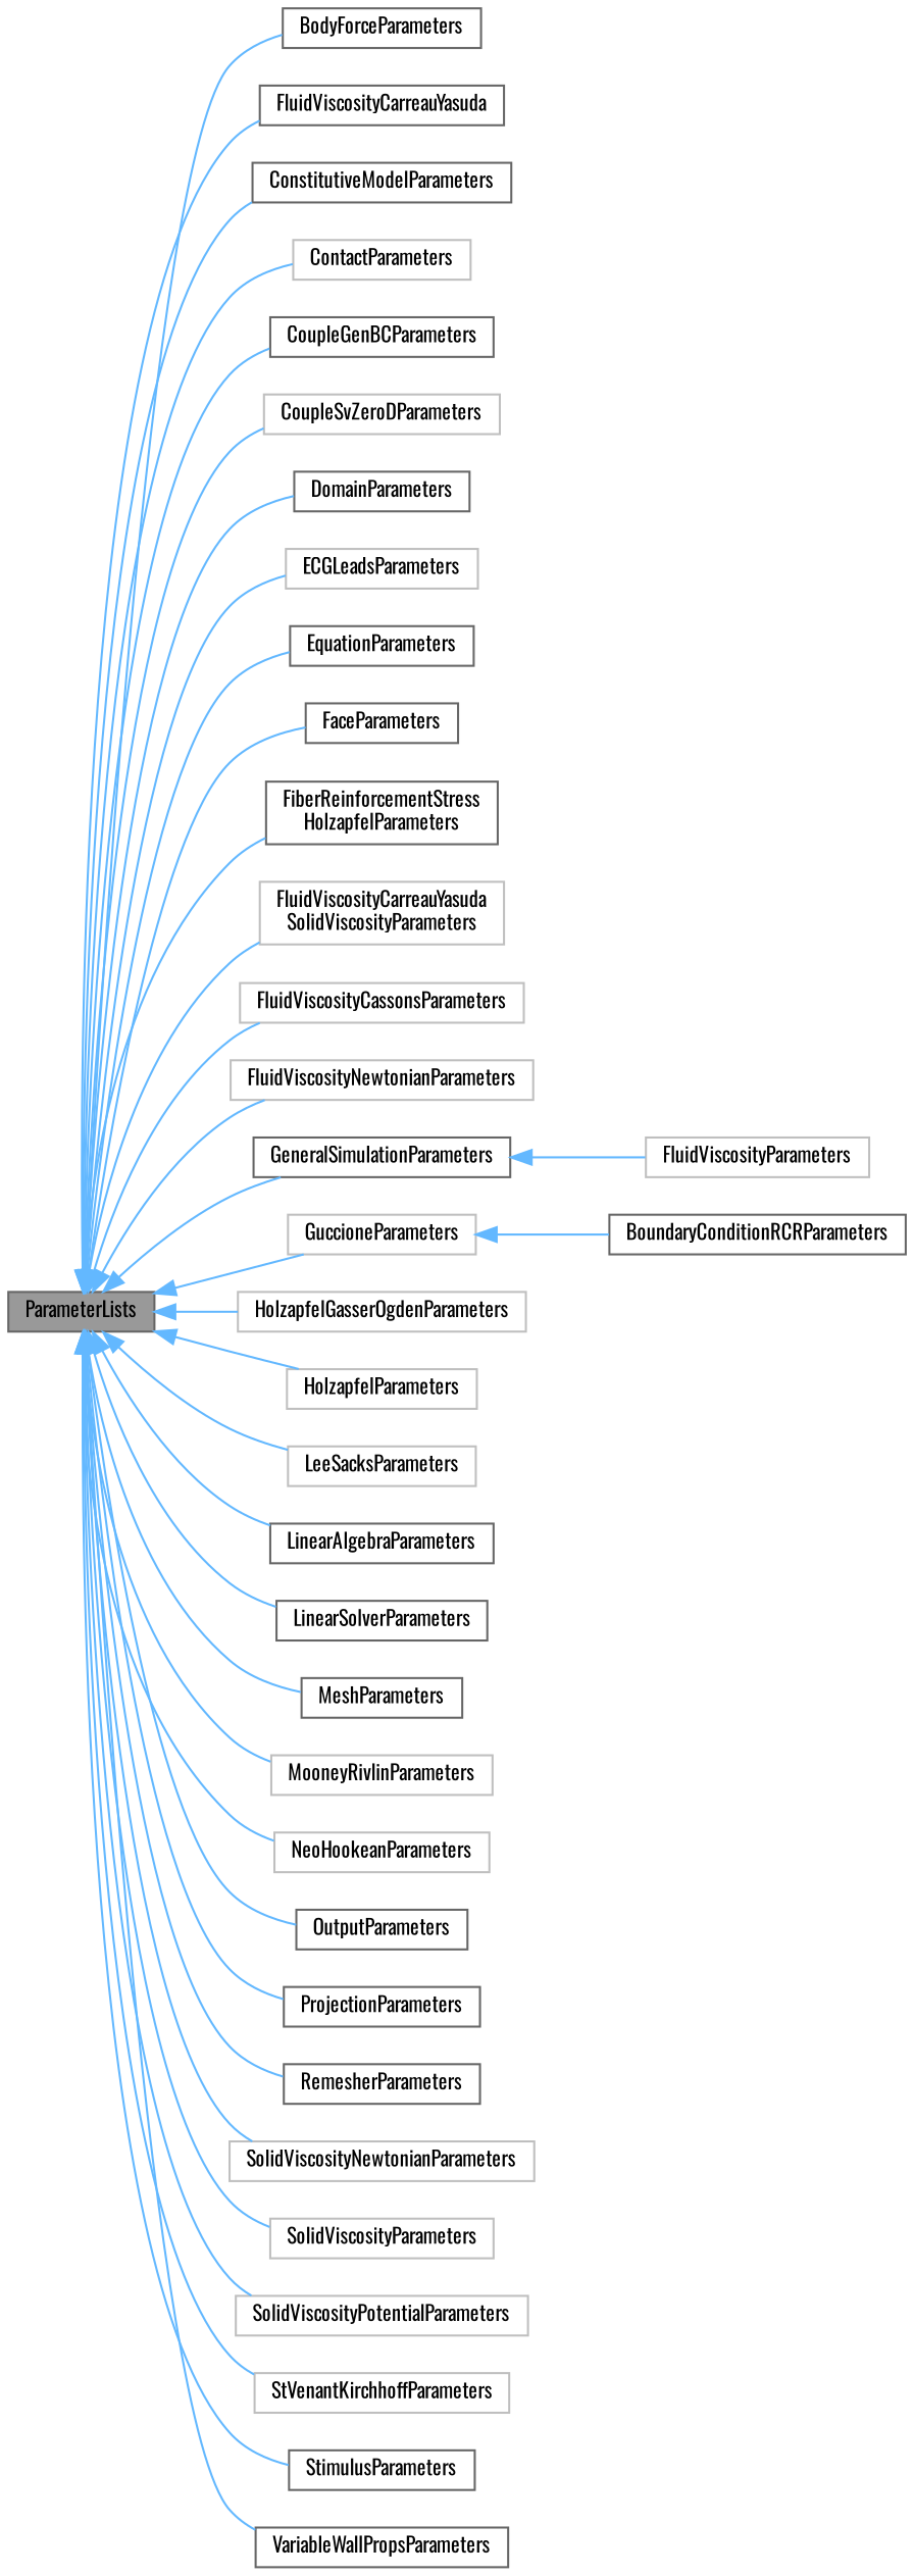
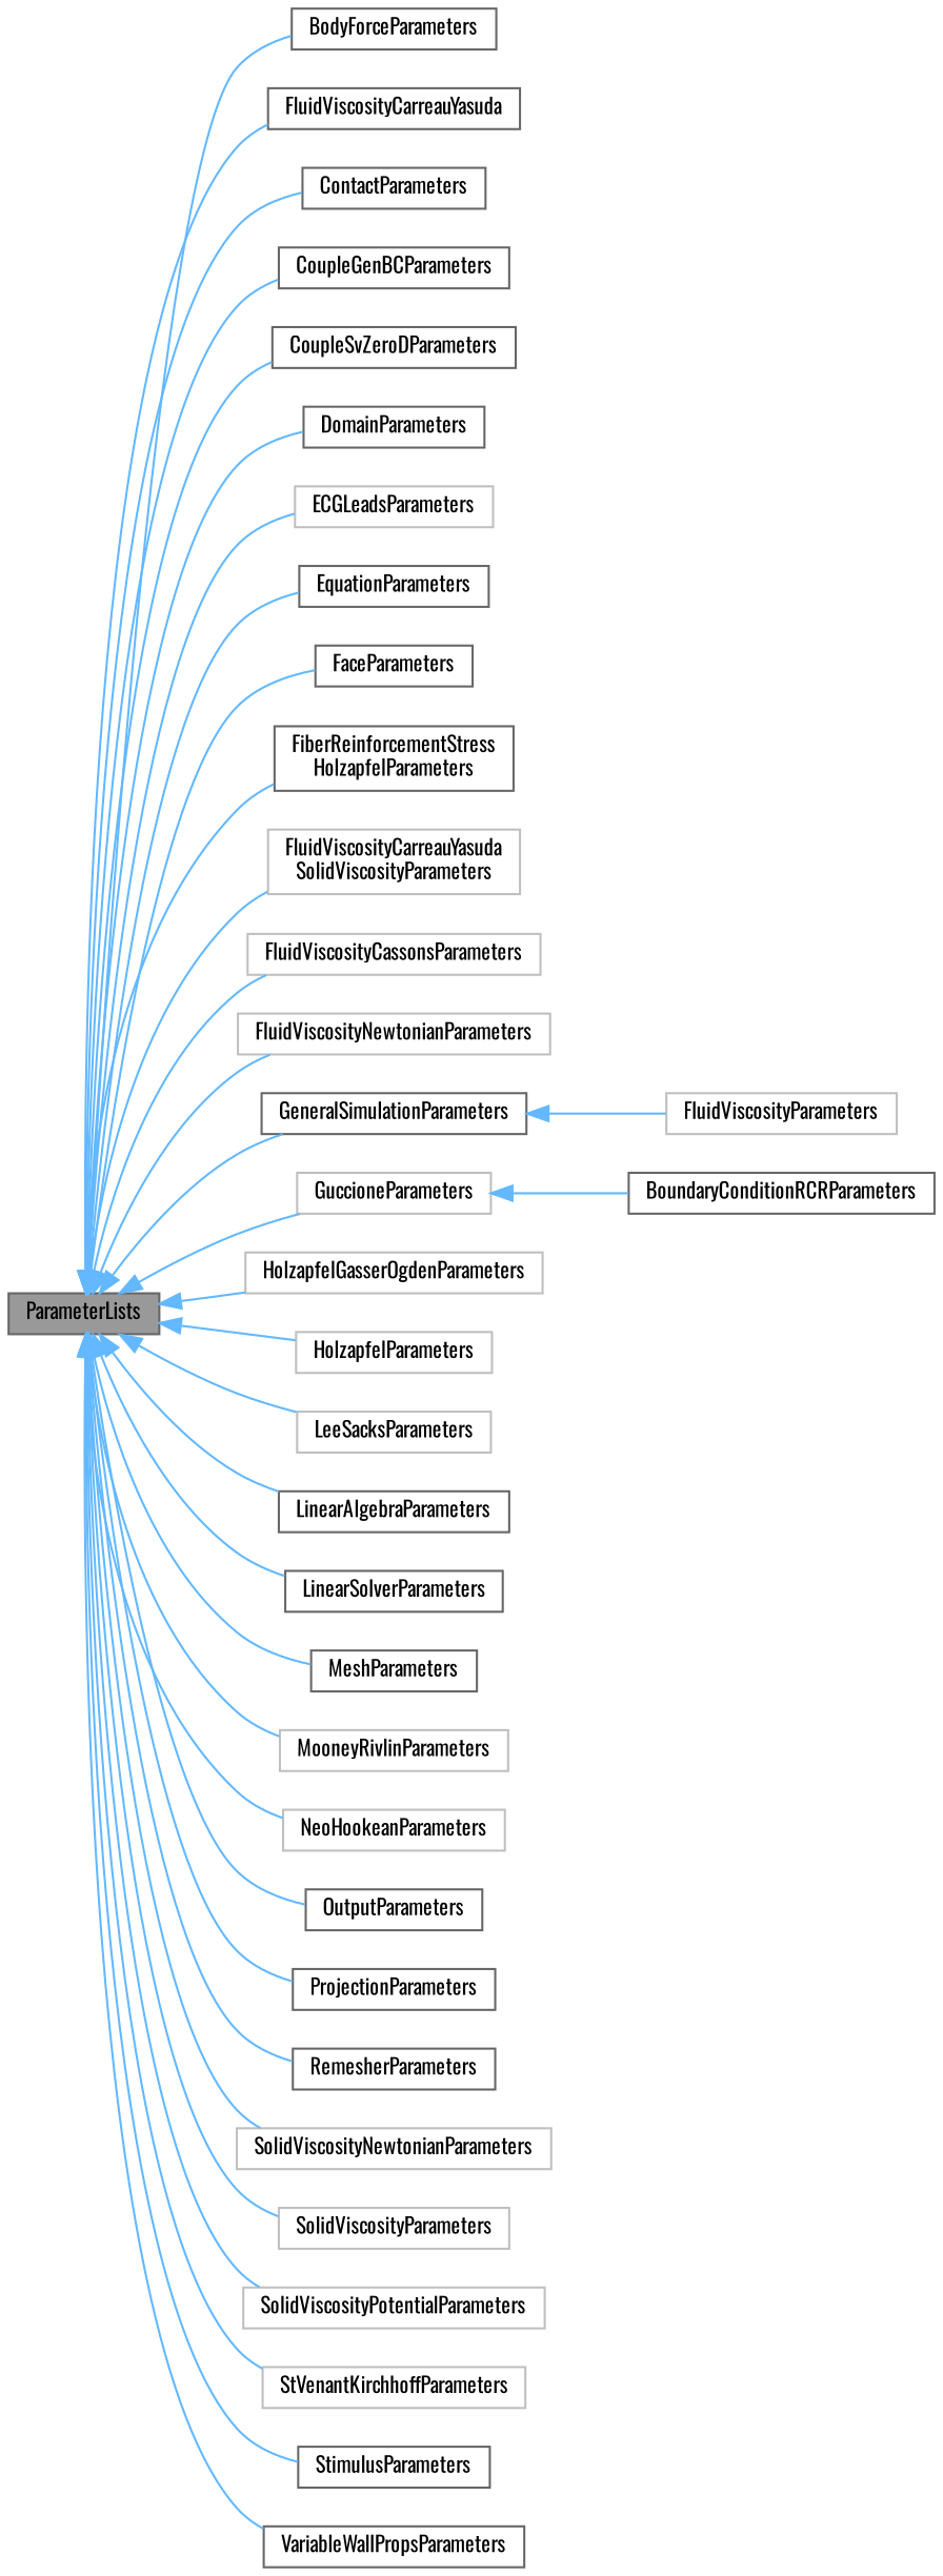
  digraph {
    fontname=Oswald
    rankdir=LR
    node [color=gray40 fillcolor=white fontname=Oswald fontsize=10 shape=box style=filled]
    edge [color=steelblue1 dir=back fontname=Oswald fontsize=10 labelfontname=Helvetica labelfontsize=10 style=solid]
    n1 [fillcolor=grey60 fontcolor=black height=0.2 label=ParameterLists width=0.4]
    n2 [height=0.2 label=BodyForceParameters width=0.4]
    n3 [height=0.2 label=FluidViscosityCarreauYasuda width=0.4]
-   n4 [height=0.2 label=ConstitutiveModelParameters width=0.4]
-   n5 [color=grey75 height=0.2 label=ContactParameters width=0.4]
+   n5 [height=0.2 label=ContactParameters width=0.4]
    n6 [height=0.2 label=CoupleGenBCParameters width=0.4]
-   n7 [color=grey75 height=0.2 label=CoupleSvZeroDParameters width=0.4]
+   n7 [height=0.2 label=CoupleSvZeroDParameters width=0.4]
    n8 [height=0.2 label=DomainParameters width=0.4]
    n9 [color=grey75 height=0.2 label=ECGLeadsParameters width=0.4]
    n10 [height=0.2 label=EquationParameters width=0.4]
    n11 [height=0.2 label=FaceParameters width=0.4]
    n12 [height=0.2 label="FiberReinforcementStress\lHolzapfelParameters" width=0.4]
    n13 [color=grey75 height=0.2 label="FluidViscosityCarreauYasuda\lSolidViscosityParameters" width=0.4]
    n14 [color=grey75 height=0.2 label=FluidViscosityCassonsParameters width=0.4]
    n15 [color=grey75 height=0.2 label=FluidViscosityNewtonianParameters width=0.4]
    n16 [height=0.2 label=GeneralSimulationParameters width=0.4]
    n17 [color=grey75 height=0.2 label=GuccioneParameters width=0.4]
    n18 [color=grey75 height=0.2 label=HolzapfelGasserOgdenParameters width=0.4]
    n19 [color=grey75 height=0.2 label=HolzapfelParameters width=0.4]
    n20 [color=grey75 height=0.2 label=LeeSacksParameters width=0.4]
    n21 [height=0.2 label=LinearAlgebraParameters width=0.4]
    n22 [height=0.2 label=LinearSolverParameters width=0.4]
    n23 [height=0.2 label=MeshParameters width=0.4]
    n24 [color=grey75 height=0.2 label=MooneyRivlinParameters width=0.4]
    n25 [color=grey75 height=0.2 label=NeoHookeanParameters width=0.4]
    n26 [height=0.2 label=OutputParameters width=0.4]
    n27 [height=0.2 label=ProjectionParameters width=0.4]
    n28 [height=0.2 label=RemesherParameters width=0.4]
    n29 [color=grey75 height=0.2 label=SolidViscosityNewtonianParameters width=0.4]
    n30 [color=grey75 height=0.2 label=SolidViscosityParameters width=0.4]
    n31 [color=grey75 height=0.2 label=SolidViscosityPotentialParameters width=0.4]
    n32 [color=grey75 height=0.2 label=StVenantKirchhoffParameters width=0.4]
    n33 [height=0.2 label=StimulusParameters width=0.4]
    n34 [height=0.2 label=VariableWallPropsParameters width=0.4]
    n35 [height=0.2 label=BoundaryConditionRCRParameters width=0.4]
    n36 [color=grey75 height=0.2 label=FluidViscosityParameters width=0.4]
    n1 -> n2
    n1 -> n3
-   n1 -> n4
    n1 -> n5
    n1 -> n6
    n1 -> n7
    n1 -> n8
    n1 -> n9
    n1 -> n10
    n1 -> n11
    n1 -> n12
    n1 -> n13
    n1 -> n14
    n1 -> n15
    n1 -> n16
    n1 -> n17
    n1 -> n18
    n1 -> n19
    n1 -> n20
    n1 -> n21
    n1 -> n22
    n1 -> n23
    n1 -> n24
    n1 -> n25
    n1 -> n26
    n1 -> n27
    n1 -> n28
    n1 -> n29
    n1 -> n30
    n1 -> n31
    n1 -> n32
    n1 -> n33
    n1 -> n34
    n16 -> n36
    n17 -> n35
  }
